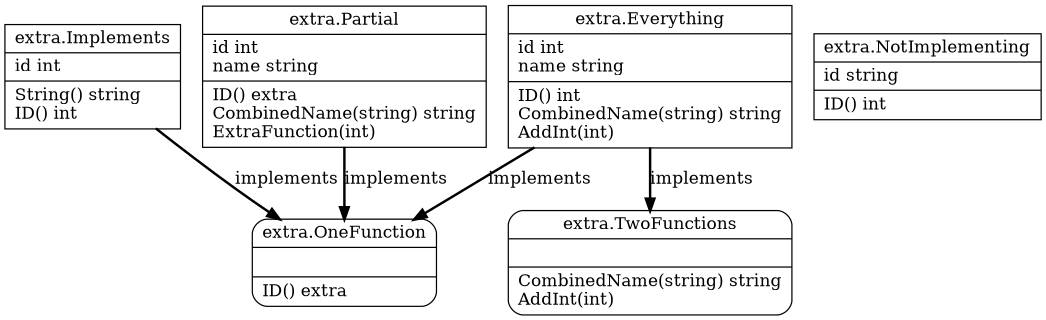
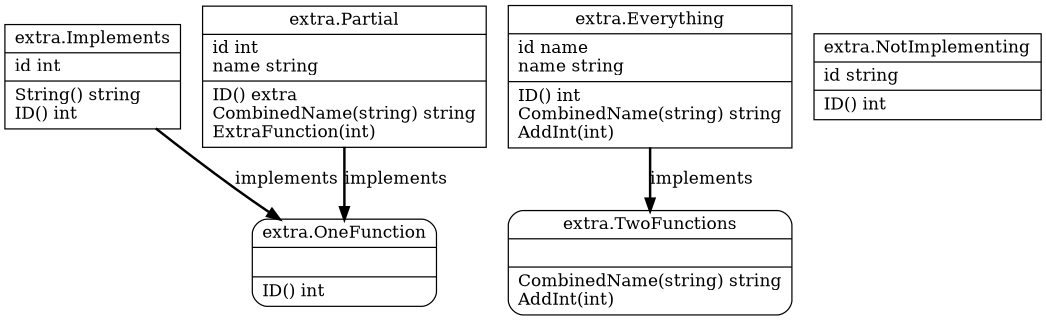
  digraph {
    node [shape=record]
    edge [style=bold]
    n1 [label="{extra.Implements|id int\l|String() string\lID() int\l}"]
-   n2 [label="{extra.OneFunction||ID() extra\l}" shape=Mrecord]
+   n2 [label="{extra.OneFunction||ID() int\l}" shape=Mrecord]
    n3 [label="{extra.Partial|id int\lname string\l|ID() extra\lCombinedName(string) string\lExtraFunction(int) \l}"]
-   n4 [label="{extra.Everything|id int\lname string\l|ID() int\lCombinedName(string) string\lAddInt(int) \l}"]
+   n4 [label="{extra.Everything|id name\lname string\l|ID() int\lCombinedName(string) string\lAddInt(int) \l}"]
    n5 [label="{extra.TwoFunctions||CombinedName(string) string\lAddInt(int) \l}" shape=Mrecord]
    n6 [label="{extra.NotImplementing|id string\l|ID() int\l}"]
    n1 -> n2 [label=implements]
    n3 -> n2 [label=implements]
-   n4 -> n2 [label=implements]
    n4 -> n5 [label=implements]
  }
